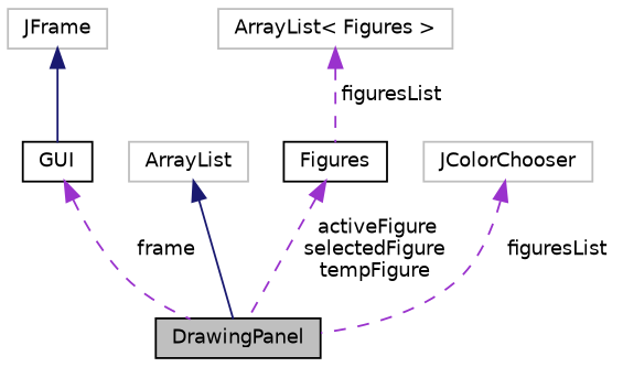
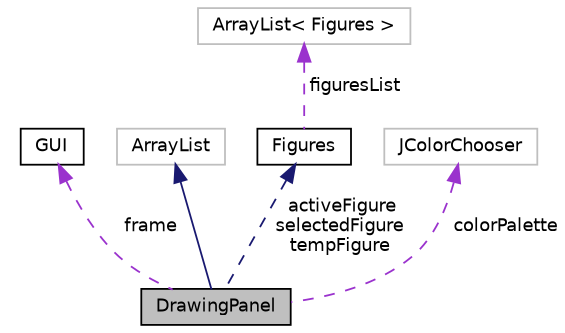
  digraph {
    node [color=grey75 fillcolor=white fontname=Helvetica fontsize=10 shape=record style=filled]
    edge [color=darkorchid3 dir=back fontname=Helvetica fontsize=10 labelfontname=Helvetica labelfontsize=10 style=dashed]
    n1 [color=black fillcolor=grey75 fontcolor=black height=0.2 label=DrawingPanel width=0.4]
    n2 [color=black height=0.2 label=GUI width=0.4]
    n3 [height=0.2 label=ArrayList width=0.4]
    n4 [color=black height=0.2 label=Figures width=0.4]
    n5 [height=0.2 label=JColorChooser width=0.4]
-   n6 [height=0.2 label=JFrame width=0.4]
    n7 [height=0.2 label="ArrayList\< Figures \>" width=0.4]
    n2 -> n1 [label=" frame"]
    n3 -> n1 [color=midnightblue style=solid]
-   n4 -> n1 [label=" activeFigure\nselectedFigure\ntempFigure"]
-   n5 -> n1 [label=" figuresList"]
-   n6 -> n2 [color=midnightblue style=solid]
+   n4 -> n1 [color=midnightblue label=" activeFigure\nselectedFigure\ntempFigure"]
+   n5 -> n1 [label=" colorPalette"]
    n7 -> n4 [label=" figuresList"]
  }
